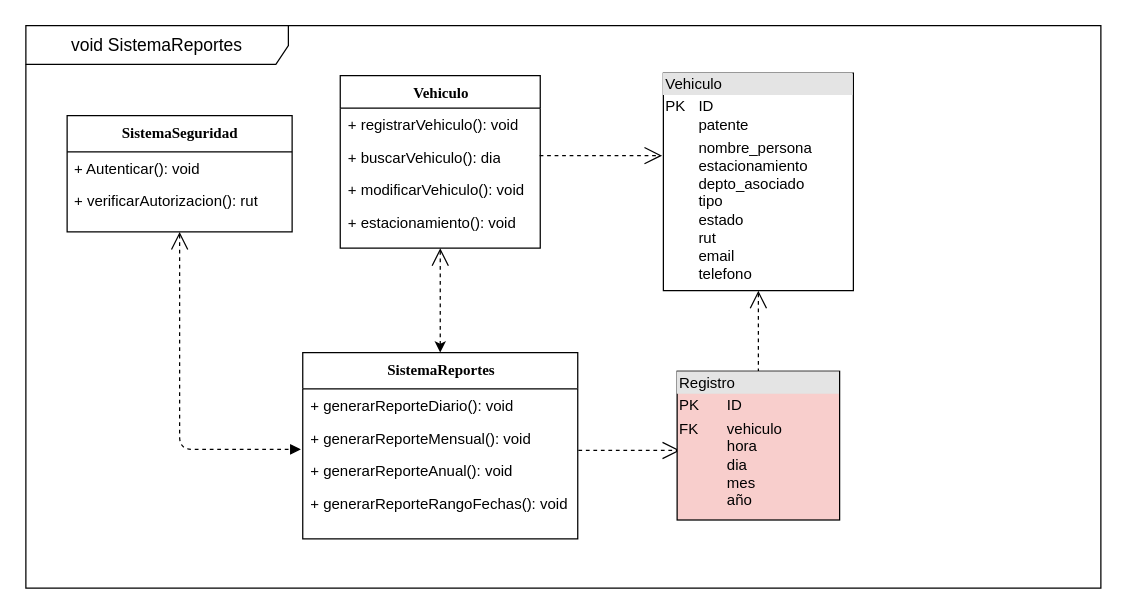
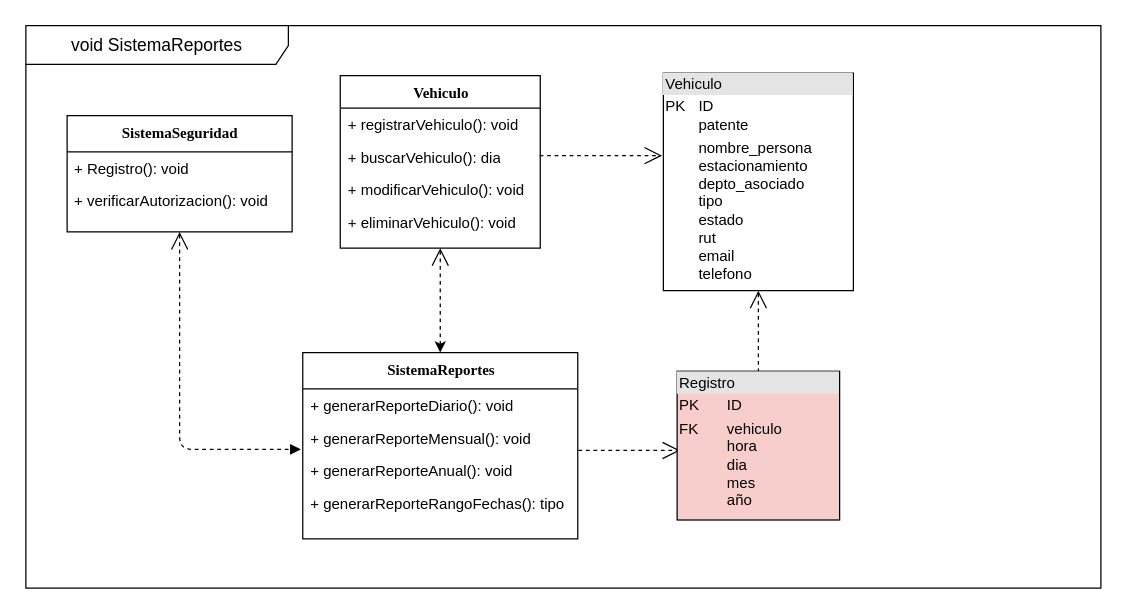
  <mxCell id="0" />
  <mxCell id="1" parent="0" />
  <mxCell id="2" value="&lt;font style=&quot;font-size: 14px&quot;&gt;void SistemaReportes&lt;/font&gt;" style="shape=umlFrame;whiteSpace=wrap;html=1;width=210;height=31;" parent="1" vertex="1"><mxGeometry x="20" y="20" width="860" height="450" as="geometry" /></mxCell>
  <mxCell id="3" value="SistemaReportes" style="swimlane;html=1;fontStyle=1;align=center;verticalAlign=top;childLayout=stackLayout;horizontal=1;startSize=29;horizontalStack=0;resizeParent=1;resizeLast=0;collapsible=1;marginBottom=0;swimlaneFillColor=#ffffff;rounded=0;shadow=0;comic=0;labelBackgroundColor=none;strokeColor=#000000;strokeWidth=1;fillColor=none;fontFamily=Verdana;fontSize=12;fontColor=#000000;" parent="1" vertex="1"><mxGeometry x="241.5" y="281.5" width="220" height="149" as="geometry" /></mxCell>
  <mxCell id="4" value="+ generarReporteDiario(): void" style="text;html=1;strokeColor=none;fillColor=none;align=left;verticalAlign=top;spacingLeft=4;spacingRight=4;whiteSpace=wrap;overflow=hidden;rotatable=0;points=[[0,0.5],[1,0.5]];portConstraint=eastwest;" parent="3" vertex="1"><mxGeometry y="29" width="220" height="26" as="geometry" /></mxCell>
  <mxCell id="5" value="+ generarReporteMensual(): void" style="text;html=1;strokeColor=none;fillColor=none;align=left;verticalAlign=top;spacingLeft=4;spacingRight=4;whiteSpace=wrap;overflow=hidden;rotatable=0;points=[[0,0.5],[1,0.5]];portConstraint=eastwest;" parent="3" vertex="1"><mxGeometry y="55" width="220" height="26" as="geometry" /></mxCell>
  <mxCell id="6" value="+ generarReporteAnual(): void" style="text;html=1;strokeColor=none;fillColor=none;align=left;verticalAlign=top;spacingLeft=4;spacingRight=4;whiteSpace=wrap;overflow=hidden;rotatable=0;points=[[0,0.5],[1,0.5]];portConstraint=eastwest;" parent="3" vertex="1"><mxGeometry y="81" width="220" height="26" as="geometry" /></mxCell>
- <mxCell id="7" value="+ generarReporteRangoFechas(): void" style="text;html=1;strokeColor=none;fillColor=none;align=left;verticalAlign=top;spacingLeft=4;spacingRight=4;whiteSpace=wrap;overflow=hidden;rotatable=0;points=[[0,0.5],[1,0.5]];portConstraint=eastwest;" parent="3" vertex="1"><mxGeometry y="107" width="220" height="26" as="geometry" /></mxCell>
+ <mxCell id="7" value="+ generarReporteRangoFechas(): tipo" style="text;html=1;strokeColor=none;fillColor=none;align=left;verticalAlign=top;spacingLeft=4;spacingRight=4;whiteSpace=wrap;overflow=hidden;rotatable=0;points=[[0,0.5],[1,0.5]];portConstraint=eastwest;" parent="3" vertex="1"><mxGeometry y="107" width="220" height="26" as="geometry" /></mxCell>
  <mxCell id="8" value="" style="endArrow=none;html=1;dashed=1;startArrow=open;startFill=0;startSize=12;exitX=0.5;exitY=1;exitDx=0;exitDy=0;entryX=0.5;entryY=0;entryDx=0;entryDy=0;" parent="1" source="21" target="22" edge="1"><mxGeometry width="50" height="50" relative="1" as="geometry"><mxPoint x="604" y="191" as="sourcePoint" /><mxPoint x="604" y="286" as="targetPoint" /></mxGeometry></mxCell>
  <mxCell id="9" value="SistemaSeguridad" style="swimlane;html=1;fontStyle=1;align=center;verticalAlign=top;childLayout=stackLayout;horizontal=1;startSize=29;horizontalStack=0;resizeParent=1;resizeLast=0;collapsible=1;marginBottom=0;swimlaneFillColor=#ffffff;rounded=0;shadow=0;comic=0;labelBackgroundColor=none;strokeColor=#000000;strokeWidth=1;fillColor=none;fontFamily=Verdana;fontSize=12;fontColor=#000000;" parent="1" vertex="1"><mxGeometry x="53" y="92" width="180" height="93" as="geometry" /></mxCell>
- <mxCell id="10" value="+ Autenticar(): void" style="text;html=1;strokeColor=none;fillColor=none;align=left;verticalAlign=top;spacingLeft=4;spacingRight=4;whiteSpace=wrap;overflow=hidden;rotatable=0;points=[[0,0.5],[1,0.5]];portConstraint=eastwest;" parent="9" vertex="1"><mxGeometry y="29" width="180" height="26" as="geometry" /></mxCell>
- <mxCell id="11" value="+ verificarAutorizacion(): rut" style="text;html=1;strokeColor=none;fillColor=none;align=left;verticalAlign=top;spacingLeft=4;spacingRight=4;whiteSpace=wrap;overflow=hidden;rotatable=0;points=[[0,0.5],[1,0.5]];portConstraint=eastwest;" parent="9" vertex="1"><mxGeometry y="55" width="180" height="26" as="geometry" /></mxCell>
+ <mxCell id="10" value="+ Registro(): void" style="text;html=1;strokeColor=none;fillColor=none;align=left;verticalAlign=top;spacingLeft=4;spacingRight=4;whiteSpace=wrap;overflow=hidden;rotatable=0;points=[[0,0.5],[1,0.5]];portConstraint=eastwest;" parent="9" vertex="1"><mxGeometry y="29" width="180" height="26" as="geometry" /></mxCell>
+ <mxCell id="11" value="+ verificarAutorizacion(): void" style="text;html=1;strokeColor=none;fillColor=none;align=left;verticalAlign=top;spacingLeft=4;spacingRight=4;whiteSpace=wrap;overflow=hidden;rotatable=0;points=[[0,0.5],[1,0.5]];portConstraint=eastwest;" parent="9" vertex="1"><mxGeometry y="55" width="180" height="26" as="geometry" /></mxCell>
  <mxCell id="12" value="" style="endArrow=block;html=1;dashed=1;exitX=0.5;exitY=1;exitDx=0;exitDy=0;entryX=-0.007;entryY=0.865;entryDx=0;entryDy=0;startArrow=open;startFill=0;startSize=12;entryPerimeter=0;" parent="1" source="9" target="5" edge="1"><mxGeometry width="50" height="50" relative="1" as="geometry"><mxPoint x="419" y="182" as="sourcePoint" /><mxPoint x="419" y="272" as="targetPoint" /><Array as="points"><mxPoint x="143" y="359" /></Array></mxGeometry></mxCell>
  <mxCell id="13" value="" style="endArrow=open;html=1;exitX=1;exitY=0.5;exitDx=0;exitDy=0;endSize=12;endFill=0;startArrow=none;startFill=0;startSize=6;dashed=1;entryX=-0.002;entryY=0.003;entryDx=0;entryDy=0;entryPerimeter=0;" parent="1" edge="1"><mxGeometry width="50" height="50" relative="1" as="geometry"><mxPoint x="462" y="359.857" as="sourcePoint" /><mxPoint x="543.429" y="359.857" as="targetPoint" /><Array as="points" /></mxGeometry></mxCell>
  <mxCell id="14" value="Vehiculo" style="swimlane;html=1;fontStyle=1;align=center;verticalAlign=top;childLayout=stackLayout;horizontal=1;startSize=26;horizontalStack=0;resizeParent=1;resizeLast=0;collapsible=1;marginBottom=0;swimlaneFillColor=#ffffff;rounded=0;shadow=0;comic=0;labelBackgroundColor=none;strokeColor=#000000;strokeWidth=1;fillColor=none;fontFamily=Verdana;fontSize=12;fontColor=#000000;" parent="1" vertex="1"><mxGeometry x="271.5" y="60" width="160" height="138" as="geometry" /></mxCell>
  <mxCell id="15" value="+ registrarVehiculo(): void" style="text;html=1;strokeColor=none;fillColor=none;align=left;verticalAlign=top;spacingLeft=4;spacingRight=4;whiteSpace=wrap;overflow=hidden;rotatable=0;points=[[0,0.5],[1,0.5]];portConstraint=eastwest;" parent="14" vertex="1"><mxGeometry y="26" width="160" height="26" as="geometry" /></mxCell>
  <mxCell id="16" value="+ buscarVehiculo(): dia" style="text;html=1;strokeColor=none;fillColor=none;align=left;verticalAlign=top;spacingLeft=4;spacingRight=4;whiteSpace=wrap;overflow=hidden;rotatable=0;points=[[0,0.5],[1,0.5]];portConstraint=eastwest;" parent="14" vertex="1"><mxGeometry y="52" width="160" height="26" as="geometry" /></mxCell>
  <mxCell id="17" value="+ modificarVehiculo(): void" style="text;html=1;strokeColor=none;fillColor=none;align=left;verticalAlign=top;spacingLeft=4;spacingRight=4;whiteSpace=wrap;overflow=hidden;rotatable=0;points=[[0,0.5],[1,0.5]];portConstraint=eastwest;" parent="14" vertex="1"><mxGeometry y="78" width="160" height="26" as="geometry" /></mxCell>
- <mxCell id="18" value="+ estacionamiento(): void" style="text;html=1;strokeColor=none;fillColor=none;align=left;verticalAlign=top;spacingLeft=4;spacingRight=4;whiteSpace=wrap;overflow=hidden;rotatable=0;points=[[0,0.5],[1,0.5]];portConstraint=eastwest;" parent="14" vertex="1"><mxGeometry y="104" width="160" height="26" as="geometry" /></mxCell>
+ <mxCell id="18" value="+ eliminarVehiculo(): void" style="text;html=1;strokeColor=none;fillColor=none;align=left;verticalAlign=top;spacingLeft=4;spacingRight=4;whiteSpace=wrap;overflow=hidden;rotatable=0;points=[[0,0.5],[1,0.5]];portConstraint=eastwest;" parent="14" vertex="1"><mxGeometry y="104" width="160" height="26" as="geometry" /></mxCell>
  <mxCell id="19" value="" style="endArrow=open;html=1;dashed=1;endFill=0;startSize=6;endSize=12;" parent="1" edge="1"><mxGeometry width="50" height="50" relative="1" as="geometry"><mxPoint x="431" y="124" as="sourcePoint" /><mxPoint x="529" y="124" as="targetPoint" /></mxGeometry></mxCell>
  <mxCell id="20" value="" style="endArrow=classic;html=1;dashed=1;startArrow=open;startFill=0;startSize=12;exitX=0.5;exitY=1;exitDx=0;exitDy=0;entryX=0.5;entryY=0;entryDx=0;entryDy=0;" parent="1" source="14" target="3" edge="1"><mxGeometry width="50" height="50" relative="1" as="geometry"><mxPoint x="614.529" y="197.824" as="sourcePoint" /><mxPoint x="614.529" y="293.118" as="targetPoint" /></mxGeometry></mxCell>
  <mxCell id="21" value="&lt;div style=&quot;box-sizing: border-box ; width: 100% ; background: #e4e4e4 ; padding: 2px&quot;&gt;Vehiculo&lt;/div&gt;&lt;table style=&quot;width: 100% ; font-size: 1em&quot; cellpadding=&quot;2&quot; cellspacing=&quot;0&quot;&gt;&lt;tbody&gt;&lt;tr&gt;&lt;td&gt;PK&lt;br&gt;&lt;br&gt;&lt;/td&gt;&lt;td&gt;ID&lt;br&gt;patente&lt;br&gt;&lt;/td&gt;&lt;/tr&gt;&lt;tr&gt;&lt;td&gt;&lt;br&gt;&lt;br&gt;&lt;br&gt;&lt;br&gt;&lt;/td&gt;&lt;td&gt;nombre_persona&lt;br&gt;estacionamiento&lt;br&gt;depto_asociado&lt;br&gt;tipo&lt;br&gt;estado&lt;br&gt;rut&lt;br&gt;email&lt;br&gt;telefono&lt;/td&gt;&lt;/tr&gt;&lt;tr&gt;&lt;td&gt;&lt;/td&gt;&lt;td&gt;&lt;br&gt;&lt;br&gt;&lt;/td&gt;&lt;/tr&gt;&lt;/tbody&gt;&lt;/table&gt;" style="verticalAlign=top;align=left;overflow=fill;html=1;" vertex="1" parent="1"><mxGeometry x="530" y="58" width="152" height="174" as="geometry" /></mxCell>
  <mxCell id="22" value="&lt;div style=&quot;box-sizing: border-box ; width: 100% ; background: #e4e4e4 ; padding: 2px&quot;&gt;Registro&lt;/div&gt;&lt;table style=&quot;width: 100% ; font-size: 1em&quot; cellpadding=&quot;2&quot; cellspacing=&quot;0&quot;&gt;&lt;tbody&gt;&lt;tr&gt;&lt;td&gt;PK&lt;/td&gt;&lt;td&gt;ID&lt;/td&gt;&lt;/tr&gt;&lt;tr&gt;&lt;td&gt;FK&lt;br&gt;&lt;br&gt;&lt;br&gt;&lt;br&gt;&lt;br&gt;&lt;br&gt;&lt;/td&gt;&lt;td&gt;vehiculo&lt;br&gt;hora&lt;br&gt;dia&lt;br&gt;mes&lt;br&gt;año&lt;br&gt;&lt;br&gt;&lt;/td&gt;&lt;/tr&gt;&lt;tr&gt;&lt;td&gt;&lt;/td&gt;&lt;td&gt;&lt;br&gt;&lt;/td&gt;&lt;/tr&gt;&lt;/tbody&gt;&lt;/table&gt;" style="verticalAlign=top;align=left;overflow=fill;html=1;fillColor=#f8cecc;" vertex="1" parent="1"><mxGeometry x="541" y="296.5" width="130" height="119" as="geometry" /></mxCell>
